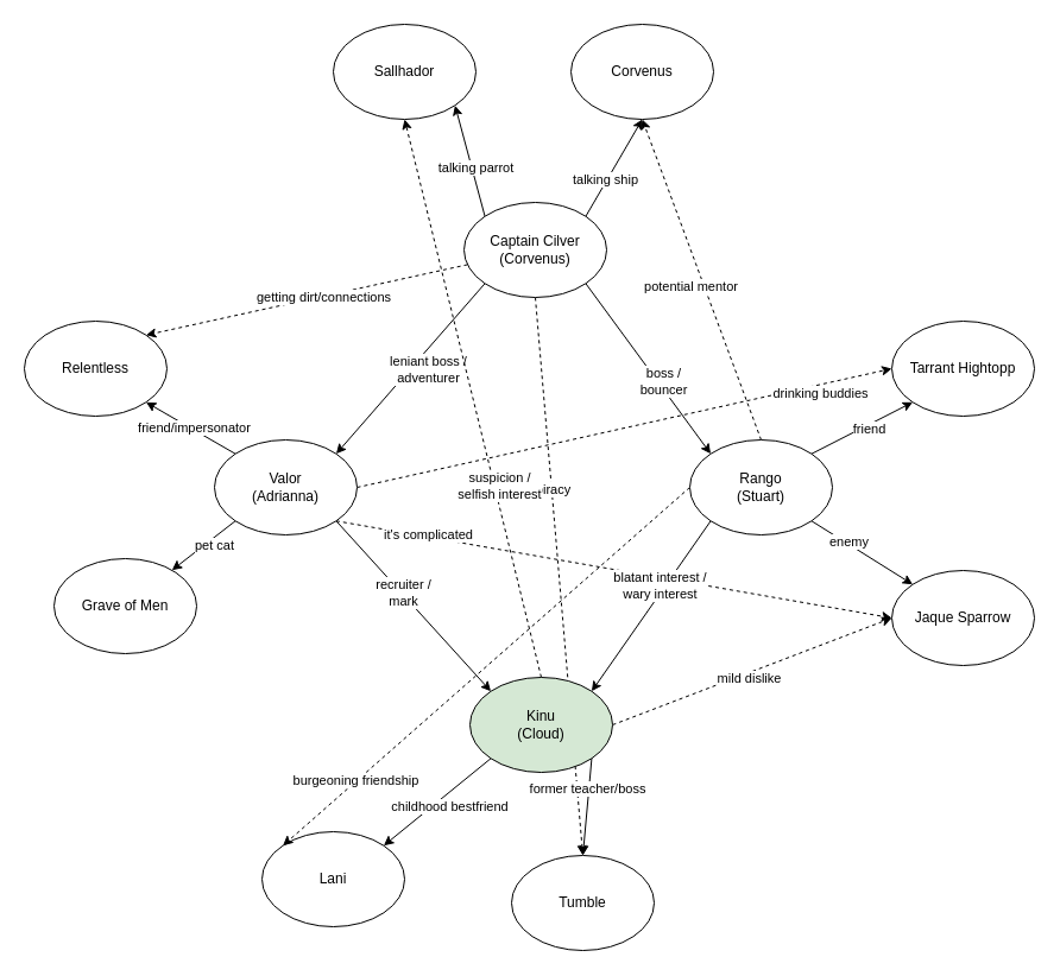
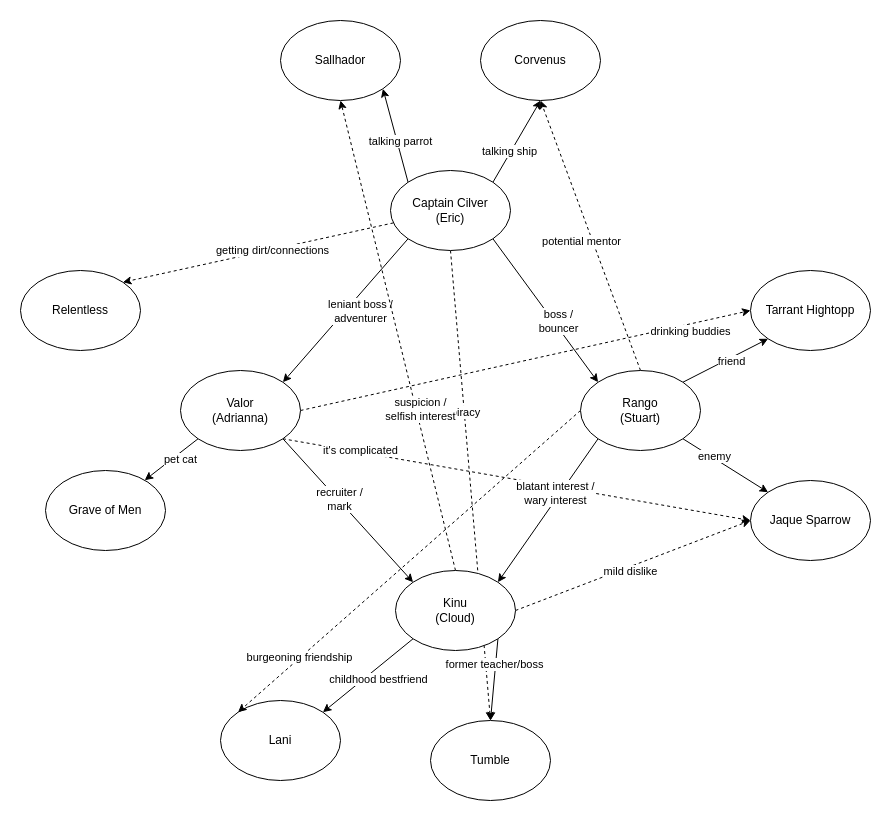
  <mxCell id="0" />
  <mxCell id="1" parent="0" />
  <mxCell id="2" value="Sallhador" style="ellipse;whiteSpace=wrap;html=1;" vertex="1" parent="1"><mxGeometry x="280" width="120" height="80" as="geometry" y="20" /></mxCell>
  <mxCell id="3" value="Corvenus" style="ellipse;whiteSpace=wrap;html=1;" vertex="1" parent="1"><mxGeometry x="480" width="120" height="80" as="geometry" y="20" /></mxCell>
  <mxCell id="4" value="Relentless" style="ellipse;whiteSpace=wrap;html=1;" vertex="1" parent="1"><mxGeometry x="20" y="270" width="120" height="80" as="geometry" /></mxCell>
  <mxCell id="5" value="Lani" style="ellipse;whiteSpace=wrap;html=1;" vertex="1" parent="1"><mxGeometry x="220" y="700" width="120" height="80" as="geometry" /></mxCell>
  <mxCell id="6" value="Jaque Sparrow" style="ellipse;whiteSpace=wrap;html=1;" vertex="1" parent="1"><mxGeometry x="750" y="480" width="120" height="80" as="geometry" /></mxCell>
  <mxCell id="7" value="Tarrant Hightopp" style="ellipse;whiteSpace=wrap;html=1;" vertex="1" parent="1"><mxGeometry x="750" y="270" width="120" height="80" as="geometry" /></mxCell>
  <mxCell id="8" value="Tumble" style="ellipse;whiteSpace=wrap;html=1;" vertex="1" parent="1"><mxGeometry x="430" y="720" width="120" height="80" as="geometry" /></mxCell>
  <mxCell id="9" value="Grave of Men" style="ellipse;whiteSpace=wrap;html=1;" vertex="1" parent="1"><mxGeometry x="45" y="470" width="120" height="80" as="geometry" /></mxCell>
  <mxCell id="10" style="edgeStyle=none;rounded=0;orthogonalLoop=1;jettySize=auto;html=1;exitX=1;exitY=1;exitDx=0;exitDy=0;entryX=0;entryY=0;entryDx=0;entryDy=0;" edge="1" parent="1" source="20" target="42"><mxGeometry relative="1" as="geometry" /></mxCell>
  <mxCell id="11" value="&lt;div&gt;recruiter /&lt;/div&gt;&lt;div&gt;mark&lt;br&gt;&lt;/div&gt;" style="edgeLabel;html=1;align=center;verticalAlign=middle;resizable=0;points=[];" vertex="1" connectable="0" parent="10"><mxGeometry x="-0.158" y="1" relative="1" as="geometry"><mxPoint as="offset" /></mxGeometry></mxCell>
  <mxCell id="12" style="edgeStyle=none;rounded=0;orthogonalLoop=1;jettySize=auto;html=1;exitX=0;exitY=1;exitDx=0;exitDy=0;" edge="1" parent="1" source="20" target="9"><mxGeometry relative="1" as="geometry" /></mxCell>
  <mxCell id="13" value="pet cat" style="edgeLabel;html=1;align=center;verticalAlign=middle;resizable=0;points=[];" vertex="1" connectable="0" parent="12"><mxGeometry x="0.49" y="2" relative="1" as="geometry"><mxPoint x="20" y="-12" as="offset" /></mxGeometry></mxCell>
- <mxCell id="14" style="edgeStyle=none;rounded=0;orthogonalLoop=1;jettySize=auto;html=1;exitX=0;exitY=0;exitDx=0;exitDy=0;entryX=1;entryY=1;entryDx=0;entryDy=0;" edge="1" parent="1" source="20" target="4"><mxGeometry relative="1" as="geometry" /></mxCell>
- <mxCell id="15" value="friend/impersonator" style="edgeLabel;html=1;align=center;verticalAlign=middle;resizable=0;points=[];" vertex="1" connectable="0" parent="14"><mxGeometry x="0.567" y="-1" relative="1" as="geometry"><mxPoint x="23" y="13" as="offset" /></mxGeometry></mxCell>
  <mxCell id="16" style="edgeStyle=none;rounded=0;orthogonalLoop=1;jettySize=auto;html=1;exitX=1;exitY=1;exitDx=0;exitDy=0;entryX=0;entryY=0.5;entryDx=0;entryDy=0;dashed=1;" edge="1" parent="1" source="20" target="6"><mxGeometry relative="1" as="geometry" /></mxCell>
  <mxCell id="17" value="it's complicated" style="edgeLabel;html=1;align=center;verticalAlign=middle;resizable=0;points=[];" vertex="1" connectable="0" parent="16"><mxGeometry x="-0.823" y="1" relative="1" as="geometry"><mxPoint x="36" y="5" as="offset" /></mxGeometry></mxCell>
  <mxCell id="18" style="edgeStyle=none;rounded=0;orthogonalLoop=1;jettySize=auto;html=1;exitX=1;exitY=0.5;exitDx=0;exitDy=0;entryX=0;entryY=0.5;entryDx=0;entryDy=0;dashed=1;" edge="1" parent="1" source="20" target="7"><mxGeometry relative="1" as="geometry" /></mxCell>
  <mxCell id="19" value="drinking buddies" style="edgeLabel;html=1;align=center;verticalAlign=middle;resizable=0;points=[];" vertex="1" connectable="0" parent="18"><mxGeometry x="0.681" y="1" relative="1" as="geometry"><mxPoint x="12" y="5" as="offset" /></mxGeometry></mxCell>
  <mxCell id="20" value="&lt;div&gt;Valor&lt;/div&gt;(Adrianna)" style="ellipse;whiteSpace=wrap;html=1;" vertex="1" parent="1"><mxGeometry x="180" y="370" width="120" height="80" as="geometry" /></mxCell>
  <mxCell id="21" style="rounded=0;orthogonalLoop=1;jettySize=auto;html=1;exitX=0;exitY=0;exitDx=0;exitDy=0;entryX=1;entryY=1;entryDx=0;entryDy=0;" edge="1" parent="1" source="33" target="2"><mxGeometry relative="1" as="geometry" /></mxCell>
  <mxCell id="22" value="talking parrot" style="edgeLabel;html=1;align=center;verticalAlign=middle;resizable=0;points=[];" vertex="1" connectable="0" parent="21"><mxGeometry x="0.573" y="3" relative="1" as="geometry"><mxPoint x="15" y="31" as="offset" /></mxGeometry></mxCell>
  <mxCell id="23" style="edgeStyle=none;rounded=0;orthogonalLoop=1;jettySize=auto;html=1;exitX=1;exitY=1;exitDx=0;exitDy=0;entryX=0;entryY=0;entryDx=0;entryDy=0;" edge="1" parent="1" source="33" target="53"><mxGeometry relative="1" as="geometry" /></mxCell>
  <mxCell id="24" value="&lt;div&gt;boss / &lt;br&gt;&lt;/div&gt;&lt;div&gt;bouncer&lt;/div&gt;" style="edgeLabel;html=1;align=center;verticalAlign=middle;resizable=0;points=[];" vertex="1" connectable="0" parent="23"><mxGeometry x="0.177" y="5" relative="1" as="geometry"><mxPoint x="-1" as="offset" /></mxGeometry></mxCell>
  <mxCell id="25" style="edgeStyle=none;rounded=0;orthogonalLoop=1;jettySize=auto;html=1;exitX=0;exitY=1;exitDx=0;exitDy=0;entryX=1;entryY=0;entryDx=0;entryDy=0;" edge="1" parent="1" source="33" target="20"><mxGeometry relative="1" as="geometry" /></mxCell>
  <mxCell id="26" value="&lt;div&gt;leniant boss /&lt;/div&gt;&lt;div&gt;adventurer&lt;/div&gt;" style="edgeLabel;html=1;align=center;verticalAlign=middle;resizable=0;points=[];" vertex="1" connectable="0" parent="25"><mxGeometry x="0.29" y="-1" relative="1" as="geometry"><mxPoint x="34" y="-20" as="offset" /></mxGeometry></mxCell>
  <mxCell id="27" style="edgeStyle=none;rounded=0;orthogonalLoop=1;jettySize=auto;html=1;exitX=1;exitY=0;exitDx=0;exitDy=0;entryX=0.5;entryY=1;entryDx=0;entryDy=0;" edge="1" parent="1" source="33" target="3"><mxGeometry relative="1" as="geometry" /></mxCell>
  <mxCell id="28" value="talking ship" style="edgeLabel;html=1;align=center;verticalAlign=middle;resizable=0;points=[];" vertex="1" connectable="0" parent="27"><mxGeometry x="-0.255" y="2" relative="1" as="geometry"><mxPoint as="offset" /></mxGeometry></mxCell>
  <mxCell id="29" style="edgeStyle=none;rounded=0;orthogonalLoop=1;jettySize=auto;html=1;entryX=1;entryY=0;entryDx=0;entryDy=0;dashed=1;" edge="1" parent="1" source="33" target="4"><mxGeometry relative="1" as="geometry" /></mxCell>
  <mxCell id="30" value="getting dirt/connections" style="edgeLabel;html=1;align=center;verticalAlign=middle;resizable=0;points=[];" vertex="1" connectable="0" parent="29"><mxGeometry x="0.557" y="-1" relative="1" as="geometry"><mxPoint x="90" y="-18" as="offset" /></mxGeometry></mxCell>
  <mxCell id="31" style="edgeStyle=none;rounded=0;orthogonalLoop=1;jettySize=auto;html=1;exitX=0.5;exitY=1;exitDx=0;exitDy=0;entryX=0.5;entryY=0;entryDx=0;entryDy=0;dashed=1;" edge="1" parent="1" source="33" target="8"><mxGeometry relative="1" as="geometry" /></mxCell>
  <mxCell id="32" value="piracy" style="edgeLabel;html=1;align=center;verticalAlign=middle;resizable=0;points=[];" vertex="1" connectable="0" parent="31"><mxGeometry x="-0.314" y="1" relative="1" as="geometry"><mxPoint as="offset" /></mxGeometry></mxCell>
- <mxCell id="33" value="&lt;div&gt;Captain Cilver&lt;/div&gt;(Corvenus)" style="ellipse;whiteSpace=wrap;html=1;" vertex="1" parent="1"><mxGeometry x="390" y="170" width="120" height="80" as="geometry" /></mxCell>
+ <mxCell id="33" value="&lt;div&gt;Captain Cilver&lt;/div&gt;(Eric)" style="ellipse;whiteSpace=wrap;html=1;" vertex="1" parent="1"><mxGeometry x="390" y="170" width="120" height="80" as="geometry" /></mxCell>
  <mxCell id="34" style="edgeStyle=none;rounded=0;orthogonalLoop=1;jettySize=auto;html=1;exitX=1;exitY=1;exitDx=0;exitDy=0;entryX=0.5;entryY=0;entryDx=0;entryDy=0;" edge="1" parent="1" source="42" target="8"><mxGeometry relative="1" as="geometry" /></mxCell>
  <mxCell id="35" value="former teacher/boss" style="edgeLabel;html=1;align=center;verticalAlign=middle;resizable=0;points=[];" vertex="1" connectable="0" parent="34"><mxGeometry x="-0.37" y="-2" relative="1" as="geometry"><mxPoint as="offset" /></mxGeometry></mxCell>
  <mxCell id="36" style="edgeStyle=none;rounded=0;orthogonalLoop=1;jettySize=auto;html=1;exitX=0;exitY=1;exitDx=0;exitDy=0;entryX=1;entryY=0;entryDx=0;entryDy=0;" edge="1" parent="1" source="42" target="5"><mxGeometry relative="1" as="geometry"><mxPoint x="412.574" y="650.004" as="sourcePoint" /><mxPoint x="382.426" y="743.436" as="targetPoint" /></mxGeometry></mxCell>
  <mxCell id="37" value="&lt;div&gt;childhood bestfriend&lt;/div&gt;" style="edgeLabel;html=1;align=center;verticalAlign=middle;resizable=0;points=[];" vertex="1" connectable="0" parent="36"><mxGeometry x="-0.243" y="1" relative="1" as="geometry"><mxPoint x="-2" y="12" as="offset" /></mxGeometry></mxCell>
  <mxCell id="38" style="edgeStyle=none;rounded=0;orthogonalLoop=1;jettySize=auto;html=1;exitX=1;exitY=0.5;exitDx=0;exitDy=0;entryX=0;entryY=0.5;entryDx=0;entryDy=0;dashed=1;" edge="1" parent="1" source="42" target="6"><mxGeometry relative="1" as="geometry" /></mxCell>
  <mxCell id="39" value="&lt;div&gt;mild dislike&lt;/div&gt;" style="edgeLabel;html=1;align=center;verticalAlign=middle;resizable=0;points=[];" vertex="1" connectable="0" parent="38"><mxGeometry x="-0.33" y="2" relative="1" as="geometry"><mxPoint x="37" y="-8" as="offset" /></mxGeometry></mxCell>
  <mxCell id="40" style="edgeStyle=none;rounded=0;orthogonalLoop=1;jettySize=auto;html=1;exitX=0.5;exitY=0;exitDx=0;exitDy=0;entryX=0.5;entryY=1;entryDx=0;entryDy=0;dashed=1;" edge="1" parent="1" source="42" target="2"><mxGeometry relative="1" as="geometry" /></mxCell>
  <mxCell id="41" value="&lt;div&gt;suspicion /&lt;/div&gt;&lt;div&gt;selfish interest&lt;/div&gt;" style="edgeLabel;html=1;align=center;verticalAlign=middle;resizable=0;points=[];" vertex="1" connectable="0" parent="40"><mxGeometry x="-0.295" y="3" relative="1" as="geometry"><mxPoint x="8" y="4" as="offset" /></mxGeometry></mxCell>
- <mxCell id="42" value="&lt;div&gt;Kinu&lt;/div&gt;&lt;div&gt;(Cloud)&lt;br&gt;&lt;/div&gt;" style="ellipse;whiteSpace=wrap;html=1;fillColor=#d5e8d4;" vertex="1" parent="1"><mxGeometry x="395" y="570" width="120" height="80" as="geometry" /></mxCell>
+ <mxCell id="42" value="&lt;div&gt;Kinu&lt;/div&gt;&lt;div&gt;(Cloud)&lt;br&gt;&lt;/div&gt;" style="ellipse;whiteSpace=wrap;html=1;" vertex="1" parent="1"><mxGeometry x="395" y="570" width="120" height="80" as="geometry" /></mxCell>
  <mxCell id="43" style="edgeStyle=none;rounded=0;orthogonalLoop=1;jettySize=auto;html=1;exitX=0;exitY=1;exitDx=0;exitDy=0;entryX=1;entryY=0;entryDx=0;entryDy=0;" edge="1" parent="1" source="53" target="42"><mxGeometry relative="1" as="geometry" /></mxCell>
  <mxCell id="44" value="&lt;div&gt;blatant interest /&lt;br&gt;&lt;/div&gt;&lt;div&gt;wary interest&lt;br&gt;&lt;/div&gt;" style="edgeLabel;html=1;align=center;verticalAlign=middle;resizable=0;points=[];" vertex="1" connectable="0" parent="43"><mxGeometry x="-0.208" y="-4" relative="1" as="geometry"><mxPoint as="offset" /></mxGeometry></mxCell>
  <mxCell id="45" style="edgeStyle=none;rounded=0;orthogonalLoop=1;jettySize=auto;html=1;exitX=1;exitY=0;exitDx=0;exitDy=0;entryX=0;entryY=1;entryDx=0;entryDy=0;" edge="1" parent="1" source="53" target="7"><mxGeometry relative="1" as="geometry" /></mxCell>
  <mxCell id="46" value="&lt;div&gt;friend&lt;/div&gt;" style="edgeLabel;html=1;align=center;verticalAlign=middle;resizable=0;points=[];" vertex="1" connectable="0" parent="45"><mxGeometry x="-0.309" y="-3" relative="1" as="geometry"><mxPoint x="17" y="-9" as="offset" /></mxGeometry></mxCell>
  <mxCell id="47" style="edgeStyle=none;rounded=0;orthogonalLoop=1;jettySize=auto;html=1;exitX=1;exitY=1;exitDx=0;exitDy=0;entryX=0;entryY=0;entryDx=0;entryDy=0;" edge="1" parent="1" source="53" target="6"><mxGeometry relative="1" as="geometry" /></mxCell>
  <mxCell id="48" value="enemy" style="edgeLabel;html=1;align=center;verticalAlign=middle;resizable=0;points=[];" vertex="1" connectable="0" parent="47"><mxGeometry x="-0.281" y="2" relative="1" as="geometry"><mxPoint as="offset" /></mxGeometry></mxCell>
  <mxCell id="49" style="edgeStyle=none;rounded=0;orthogonalLoop=1;jettySize=auto;html=1;exitX=0.5;exitY=0;exitDx=0;exitDy=0;entryX=0.5;entryY=1;entryDx=0;entryDy=0;dashed=1;" edge="1" parent="1" source="53" target="3"><mxGeometry relative="1" as="geometry" /></mxCell>
  <mxCell id="50" value="potential mentor" style="edgeLabel;html=1;align=center;verticalAlign=middle;resizable=0;points=[];" vertex="1" connectable="0" parent="49"><mxGeometry x="-0.246" y="-1" relative="1" as="geometry"><mxPoint x="-23" y="-27" as="offset" /></mxGeometry></mxCell>
  <mxCell id="51" style="edgeStyle=none;rounded=0;orthogonalLoop=1;jettySize=auto;html=1;exitX=0;exitY=0.5;exitDx=0;exitDy=0;dashed=1;entryX=0;entryY=0;entryDx=0;entryDy=0;" edge="1" parent="1" source="53" target="5"><mxGeometry relative="1" as="geometry"><mxPoint x="250" y="700" as="targetPoint" /></mxGeometry></mxCell>
  <mxCell id="52" value="burgeoning friendship" style="edgeLabel;html=1;align=center;verticalAlign=middle;resizable=0;points=[];" vertex="1" connectable="0" parent="51"><mxGeometry x="0.637" y="-1" relative="1" as="geometry"><mxPoint as="offset" /></mxGeometry></mxCell>
  <mxCell id="53" value="&lt;div&gt;Rango&lt;/div&gt;&lt;div&gt;(Stuart)&lt;br&gt;&lt;/div&gt;" style="ellipse;whiteSpace=wrap;html=1;" vertex="1" parent="1"><mxGeometry x="580" y="370" width="120" height="80" as="geometry" /></mxCell>
